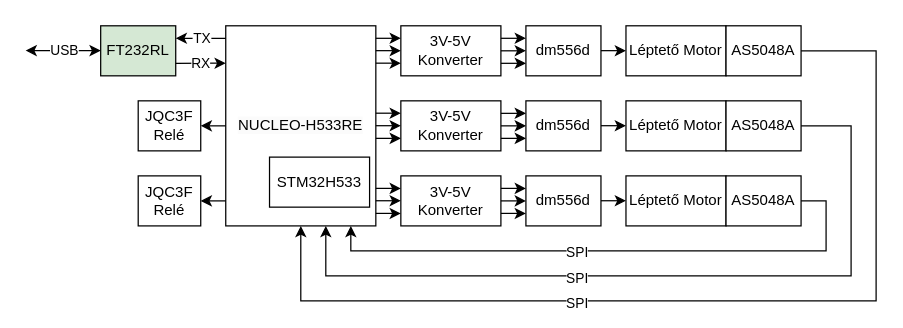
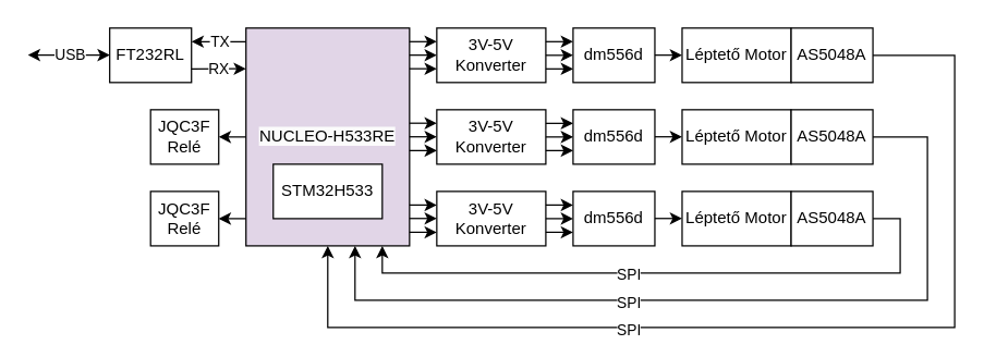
  <mxCell id="0" />
  <mxCell id="1" parent="0" />
- <mxCell id="2" value="&lt;font style=&quot;&quot;&gt;&lt;span style=&quot;color: rgb(0, 0, 0); font-family: Helvetica; font-style: normal; font-variant-ligatures: normal; font-variant-caps: normal; font-weight: 400; letter-spacing: normal; orphans: 2; text-align: center; text-indent: 0px; text-transform: none; widows: 2; word-spacing: 0px; -webkit-text-stroke-width: 0px; white-space: normal; background-color: rgb(251, 251, 251); text-decoration-thickness: initial; text-decoration-style: initial; text-decoration-color: initial; float: none; display: inline !important;&quot;&gt;&lt;font&gt;NUCLEO-H533RE&lt;/font&gt;&lt;/span&gt;&lt;br&gt;&lt;/font&gt;" style="rounded=0;whiteSpace=wrap;html=1;" vertex="1" parent="1"><mxGeometry x="180" y="20" width="120" height="160" as="geometry" /></mxCell>
- <mxCell id="3" value="&lt;font&gt;STM32H533&lt;/font&gt;" style="rounded=0;whiteSpace=wrap;html=1;" vertex="1" parent="1"><mxGeometry x="215" y="125" width="80" height="40" as="geometry" /></mxCell>
+ <mxCell id="2" value="&lt;font style=&quot;&quot;&gt;&lt;span style=&quot;color: rgb(0, 0, 0); font-family: Helvetica; font-style: normal; font-variant-ligatures: normal; font-variant-caps: normal; font-weight: 400; letter-spacing: normal; orphans: 2; text-align: center; text-indent: 0px; text-transform: none; widows: 2; word-spacing: 0px; -webkit-text-stroke-width: 0px; white-space: normal; background-color: rgb(251, 251, 251); text-decoration-thickness: initial; text-decoration-style: initial; text-decoration-color: initial; float: none; display: inline !important;&quot;&gt;&lt;font&gt;NUCLEO-H533RE&lt;/font&gt;&lt;/span&gt;&lt;br&gt;&lt;/font&gt;" style="rounded=0;whiteSpace=wrap;html=1;fillColor=#e1d5e7;" vertex="1" parent="1"><mxGeometry x="180" y="20" width="120" height="160" as="geometry" /></mxCell>
+ <mxCell id="3" value="&lt;font&gt;STM32H533&lt;/font&gt;" style="rounded=0;whiteSpace=wrap;html=1;" vertex="1" parent="1"><mxGeometry x="200" y="120" width="80" height="40" as="geometry" /></mxCell>
  <mxCell id="4" value="&lt;font&gt;3V-5V Konverter&lt;/font&gt;" style="rounded=0;whiteSpace=wrap;html=1;" vertex="1" parent="1"><mxGeometry x="320" y="20" width="80" height="40" as="geometry" /></mxCell>
  <mxCell id="5" value="dm556d" style="rounded=0;whiteSpace=wrap;html=1;" vertex="1" parent="1"><mxGeometry x="420" y="20" width="60" height="40" as="geometry" /></mxCell>
  <mxCell id="6" value="Léptető Motor" style="rounded=0;whiteSpace=wrap;html=1;" vertex="1" parent="1"><mxGeometry x="500" y="20" width="80" height="40" as="geometry" /></mxCell>
  <mxCell id="7" value="AS5048A" style="rounded=0;whiteSpace=wrap;html=1;" vertex="1" parent="1"><mxGeometry x="580" y="20" width="60" height="40" as="geometry" /></mxCell>
  <mxCell id="8" value="" style="endArrow=classic;html=1;rounded=0;exitX=1;exitY=0.5;exitDx=0;exitDy=0;entryX=0;entryY=0.5;entryDx=0;entryDy=0;" edge="1" parent="1" source="4" target="5"><mxGeometry width="50" height="50" relative="1" as="geometry"><mxPoint x="390" y="0" as="sourcePoint" /><mxPoint x="410.24" y="0" as="targetPoint" /></mxGeometry></mxCell>
  <mxCell id="9" value="" style="endArrow=classic;html=1;rounded=0;exitX=1;exitY=0.5;exitDx=0;exitDy=0;entryX=0;entryY=0.5;entryDx=0;entryDy=0;" edge="1" parent="1"><mxGeometry width="50" height="50" relative="1" as="geometry"><mxPoint x="300" y="39.88" as="sourcePoint" /><mxPoint x="320" y="39.88" as="targetPoint" /></mxGeometry></mxCell>
  <mxCell id="10" value="" style="endArrow=classic;html=1;rounded=0;exitX=1;exitY=0.5;exitDx=0;exitDy=0;entryX=0;entryY=0.5;entryDx=0;entryDy=0;" edge="1" parent="1"><mxGeometry width="50" height="50" relative="1" as="geometry"><mxPoint x="480" y="39.88" as="sourcePoint" /><mxPoint x="500" y="39.88" as="targetPoint" /></mxGeometry></mxCell>
  <mxCell id="11" value="&lt;font&gt;3V-5V Konverter&lt;/font&gt;" style="rounded=0;whiteSpace=wrap;html=1;" vertex="1" parent="1"><mxGeometry x="320" y="80" width="80" height="40" as="geometry" /></mxCell>
  <mxCell id="12" value="dm556d" style="rounded=0;whiteSpace=wrap;html=1;" vertex="1" parent="1"><mxGeometry x="420" y="80" width="60" height="40" as="geometry" /></mxCell>
  <mxCell id="13" value="Léptető Motor" style="rounded=0;whiteSpace=wrap;html=1;" vertex="1" parent="1"><mxGeometry x="500" y="80" width="80" height="40" as="geometry" /></mxCell>
  <mxCell id="14" value="AS5048A" style="rounded=0;whiteSpace=wrap;html=1;" vertex="1" parent="1"><mxGeometry x="580" y="80" width="60" height="40" as="geometry" /></mxCell>
  <mxCell id="15" value="" style="endArrow=classic;html=1;rounded=0;exitX=1;exitY=0.5;exitDx=0;exitDy=0;entryX=0;entryY=0.5;entryDx=0;entryDy=0;" edge="1" parent="1" source="11" target="12"><mxGeometry width="50" height="50" relative="1" as="geometry"><mxPoint x="390" y="60" as="sourcePoint" /><mxPoint x="410.24" y="60" as="targetPoint" /></mxGeometry></mxCell>
  <mxCell id="16" value="" style="endArrow=classic;html=1;rounded=0;exitX=1;exitY=0.5;exitDx=0;exitDy=0;entryX=0;entryY=0.5;entryDx=0;entryDy=0;" edge="1" parent="1"><mxGeometry width="50" height="50" relative="1" as="geometry"><mxPoint x="300" y="99.88" as="sourcePoint" /><mxPoint x="320" y="99.88" as="targetPoint" /></mxGeometry></mxCell>
  <mxCell id="17" value="" style="endArrow=classic;html=1;rounded=0;exitX=1;exitY=0.5;exitDx=0;exitDy=0;entryX=0;entryY=0.5;entryDx=0;entryDy=0;" edge="1" parent="1"><mxGeometry width="50" height="50" relative="1" as="geometry"><mxPoint x="480" y="99.88" as="sourcePoint" /><mxPoint x="500" y="99.88" as="targetPoint" /></mxGeometry></mxCell>
  <mxCell id="18" value="&lt;font&gt;3V-5V Konverter&lt;/font&gt;" style="rounded=0;whiteSpace=wrap;html=1;" vertex="1" parent="1"><mxGeometry x="320" y="140" width="80" height="40" as="geometry" /></mxCell>
  <mxCell id="19" value="dm556d" style="rounded=0;whiteSpace=wrap;html=1;" vertex="1" parent="1"><mxGeometry x="420" y="140" width="60" height="40" as="geometry" /></mxCell>
  <mxCell id="20" value="Léptető Motor" style="rounded=0;whiteSpace=wrap;html=1;" vertex="1" parent="1"><mxGeometry x="500" y="140" width="80" height="40" as="geometry" /></mxCell>
  <mxCell id="21" value="AS5048A" style="rounded=0;whiteSpace=wrap;html=1;" vertex="1" parent="1"><mxGeometry x="580" y="140" width="60" height="40" as="geometry" /></mxCell>
  <mxCell id="22" value="" style="endArrow=classic;html=1;rounded=0;exitX=1;exitY=0.5;exitDx=0;exitDy=0;entryX=0;entryY=0.5;entryDx=0;entryDy=0;" edge="1" parent="1" source="18" target="19"><mxGeometry width="50" height="50" relative="1" as="geometry"><mxPoint x="390" y="120" as="sourcePoint" /><mxPoint x="410.24" y="120" as="targetPoint" /></mxGeometry></mxCell>
  <mxCell id="23" value="" style="endArrow=classic;html=1;rounded=0;exitX=1;exitY=0.5;exitDx=0;exitDy=0;entryX=0;entryY=0.5;entryDx=0;entryDy=0;" edge="1" parent="1"><mxGeometry width="50" height="50" relative="1" as="geometry"><mxPoint x="300" y="159.88" as="sourcePoint" /><mxPoint x="320" y="159.88" as="targetPoint" /></mxGeometry></mxCell>
  <mxCell id="24" value="" style="endArrow=classic;html=1;rounded=0;exitX=1;exitY=0.5;exitDx=0;exitDy=0;entryX=0;entryY=0.5;entryDx=0;entryDy=0;" edge="1" parent="1"><mxGeometry width="50" height="50" relative="1" as="geometry"><mxPoint x="480" y="159.88" as="sourcePoint" /><mxPoint x="500" y="159.88" as="targetPoint" /></mxGeometry></mxCell>
  <mxCell id="25" value="" style="endArrow=classic;html=1;rounded=0;exitX=1;exitY=0.5;exitDx=0;exitDy=0;" edge="1" parent="1" source="21"><mxGeometry width="50" height="50" relative="1" as="geometry"><mxPoint x="680" y="150" as="sourcePoint" /><mxPoint x="280" y="180" as="targetPoint" /><Array as="points"><mxPoint x="660" y="160" /><mxPoint x="660" y="200" /><mxPoint x="280" y="200" /></Array></mxGeometry></mxCell>
  <mxCell id="26" value="SPI" style="edgeLabel;html=1;align=center;verticalAlign=middle;resizable=0;points=[];" vertex="1" connectable="0" parent="25"><mxGeometry x="0.087" relative="1" as="geometry"><mxPoint x="-10" as="offset" /></mxGeometry></mxCell>
  <mxCell id="27" value="" style="endArrow=classic;html=1;rounded=0;exitX=1;exitY=0.5;exitDx=0;exitDy=0;" edge="1" parent="1" source="14"><mxGeometry width="50" height="50" relative="1" as="geometry"><mxPoint x="640" y="160" as="sourcePoint" /><mxPoint x="260" y="180" as="targetPoint" /><Array as="points"><mxPoint x="680" y="100" /><mxPoint x="680" y="220" /><mxPoint x="260" y="220" /></Array></mxGeometry></mxCell>
  <mxCell id="28" value="SPI" style="edgeLabel;html=1;align=center;verticalAlign=middle;resizable=0;points=[];" vertex="1" connectable="0" parent="27"><mxGeometry x="0.191" y="1" relative="1" as="geometry"><mxPoint x="-11" as="offset" /></mxGeometry></mxCell>
  <mxCell id="29" value="" style="endArrow=classic;html=1;rounded=0;exitX=1;exitY=0.5;exitDx=0;exitDy=0;" edge="1" parent="1" source="7"><mxGeometry width="50" height="50" relative="1" as="geometry"><mxPoint x="640" y="100" as="sourcePoint" /><mxPoint x="240" y="180" as="targetPoint" /><Array as="points"><mxPoint x="700" y="40" /><mxPoint x="700" y="240" /><mxPoint x="240" y="240" /></Array></mxGeometry></mxCell>
  <mxCell id="30" value="SPI" style="edgeLabel;html=1;align=center;verticalAlign=middle;resizable=0;points=[];" vertex="1" connectable="0" parent="29"><mxGeometry x="0.251" y="1" relative="1" as="geometry"><mxPoint x="-12" as="offset" /></mxGeometry></mxCell>
  <mxCell id="31" value="JQC3F Relé" style="rounded=0;whiteSpace=wrap;html=1;" vertex="1" parent="1"><mxGeometry x="110" y="140" width="50" height="40" as="geometry" /></mxCell>
- <mxCell id="32" value="FT232RL" style="rounded=0;whiteSpace=wrap;html=1;fillColor=#d5e8d4;" vertex="1" parent="1"><mxGeometry x="80" y="20" width="60" height="40" as="geometry" /></mxCell>
+ <mxCell id="32" value="FT232RL" style="rounded=0;whiteSpace=wrap;html=1;" vertex="1" parent="1"><mxGeometry x="80" y="20" width="60" height="40" as="geometry" /></mxCell>
  <mxCell id="33" value="" style="endArrow=classic;html=1;rounded=0;" edge="1" parent="1"><mxGeometry width="50" height="50" relative="1" as="geometry"><mxPoint x="180" y="160" as="sourcePoint" /><mxPoint x="160" y="160" as="targetPoint" /></mxGeometry></mxCell>
  <mxCell id="34" value="JQC3F Relé" style="rounded=0;whiteSpace=wrap;html=1;" vertex="1" parent="1"><mxGeometry x="110" y="80" width="50" height="40" as="geometry" /></mxCell>
  <mxCell id="35" value="" style="endArrow=classic;html=1;rounded=0;" edge="1" parent="1"><mxGeometry width="50" height="50" relative="1" as="geometry"><mxPoint x="180" y="100" as="sourcePoint" /><mxPoint x="160" y="100" as="targetPoint" /></mxGeometry></mxCell>
  <mxCell id="36" value="" style="endArrow=classic;startArrow=classic;html=1;rounded=0;entryX=0;entryY=0.5;entryDx=0;entryDy=0;" edge="1" parent="1"><mxGeometry width="50" height="50" relative="1" as="geometry"><mxPoint x="20" y="39.84" as="sourcePoint" /><mxPoint x="80" y="39.84" as="targetPoint" /></mxGeometry></mxCell>
  <mxCell id="37" value="USB" style="edgeLabel;html=1;align=center;verticalAlign=middle;resizable=0;points=[];" vertex="1" connectable="0" parent="36"><mxGeometry x="-0.271" y="-1" relative="1" as="geometry"><mxPoint x="8" y="-1" as="offset" /></mxGeometry></mxCell>
  <mxCell id="38" value="" style="endArrow=classic;html=1;rounded=0;entryX=1;entryY=0.25;entryDx=0;entryDy=0;" edge="1" parent="1" target="32"><mxGeometry width="50" height="50" relative="1" as="geometry"><mxPoint x="180" y="30" as="sourcePoint" /><mxPoint x="160" y="30" as="targetPoint" /></mxGeometry></mxCell>
  <mxCell id="39" value="TX" style="edgeLabel;html=1;align=center;verticalAlign=middle;resizable=0;points=[];" vertex="1" connectable="0" parent="38"><mxGeometry x="-0.197" y="-1" relative="1" as="geometry"><mxPoint x="-4" as="offset" /></mxGeometry></mxCell>
  <mxCell id="40" value="" style="endArrow=classic;html=1;rounded=0;exitX=1;exitY=0.75;exitDx=0;exitDy=0;entryX=0;entryY=0.5;entryDx=0;entryDy=0;" edge="1" parent="1" source="32"><mxGeometry width="50" height="50" relative="1" as="geometry"><mxPoint x="160" y="49.88" as="sourcePoint" /><mxPoint x="180" y="49.88" as="targetPoint" /></mxGeometry></mxCell>
  <mxCell id="41" value="RX" style="edgeLabel;html=1;align=center;verticalAlign=middle;resizable=0;points=[];" vertex="1" connectable="0" parent="40"><mxGeometry x="0.254" relative="1" as="geometry"><mxPoint x="-5" as="offset" /></mxGeometry></mxCell>
  <mxCell id="42" value="" style="endArrow=classic;html=1;rounded=0;exitX=1;exitY=0.5;exitDx=0;exitDy=0;entryX=0;entryY=0.5;entryDx=0;entryDy=0;" edge="1" parent="1"><mxGeometry width="50" height="50" relative="1" as="geometry"><mxPoint x="300" y="49.88" as="sourcePoint" /><mxPoint x="320" y="49.88" as="targetPoint" /></mxGeometry></mxCell>
  <mxCell id="43" value="" style="endArrow=classic;html=1;rounded=0;exitX=1;exitY=0.5;exitDx=0;exitDy=0;entryX=0;entryY=0.5;entryDx=0;entryDy=0;" edge="1" parent="1"><mxGeometry width="50" height="50" relative="1" as="geometry"><mxPoint x="300" y="30" as="sourcePoint" /><mxPoint x="320" y="30" as="targetPoint" /></mxGeometry></mxCell>
  <mxCell id="44" value="" style="endArrow=classic;html=1;rounded=0;exitX=1;exitY=0.5;exitDx=0;exitDy=0;entryX=0;entryY=0.5;entryDx=0;entryDy=0;" edge="1" parent="1"><mxGeometry width="50" height="50" relative="1" as="geometry"><mxPoint x="400" y="30" as="sourcePoint" /><mxPoint x="420" y="30" as="targetPoint" /></mxGeometry></mxCell>
  <mxCell id="45" value="" style="endArrow=classic;html=1;rounded=0;exitX=1;exitY=0.5;exitDx=0;exitDy=0;entryX=0;entryY=0.5;entryDx=0;entryDy=0;" edge="1" parent="1"><mxGeometry width="50" height="50" relative="1" as="geometry"><mxPoint x="400" y="50" as="sourcePoint" /><mxPoint x="420" y="50" as="targetPoint" /></mxGeometry></mxCell>
  <mxCell id="46" value="" style="endArrow=classic;html=1;rounded=0;exitX=1;exitY=0.5;exitDx=0;exitDy=0;entryX=0;entryY=0.5;entryDx=0;entryDy=0;" edge="1" parent="1"><mxGeometry width="50" height="50" relative="1" as="geometry"><mxPoint x="300" y="89.88" as="sourcePoint" /><mxPoint x="320" y="89.88" as="targetPoint" /></mxGeometry></mxCell>
  <mxCell id="47" value="" style="endArrow=classic;html=1;rounded=0;exitX=1;exitY=0.5;exitDx=0;exitDy=0;entryX=0;entryY=0.5;entryDx=0;entryDy=0;" edge="1" parent="1"><mxGeometry width="50" height="50" relative="1" as="geometry"><mxPoint x="300" y="110" as="sourcePoint" /><mxPoint x="320" y="110" as="targetPoint" /></mxGeometry></mxCell>
  <mxCell id="48" value="" style="endArrow=classic;html=1;rounded=0;exitX=1;exitY=0.5;exitDx=0;exitDy=0;entryX=0;entryY=0.5;entryDx=0;entryDy=0;" edge="1" parent="1"><mxGeometry width="50" height="50" relative="1" as="geometry"><mxPoint x="300" y="150" as="sourcePoint" /><mxPoint x="320" y="150" as="targetPoint" /></mxGeometry></mxCell>
  <mxCell id="49" value="" style="endArrow=classic;html=1;rounded=0;exitX=1;exitY=0.5;exitDx=0;exitDy=0;entryX=0;entryY=0.5;entryDx=0;entryDy=0;" edge="1" parent="1"><mxGeometry width="50" height="50" relative="1" as="geometry"><mxPoint x="300" y="170" as="sourcePoint" /><mxPoint x="320" y="170" as="targetPoint" /></mxGeometry></mxCell>
  <mxCell id="50" value="" style="endArrow=classic;html=1;rounded=0;exitX=1;exitY=0.5;exitDx=0;exitDy=0;entryX=0;entryY=0.5;entryDx=0;entryDy=0;" edge="1" parent="1"><mxGeometry width="50" height="50" relative="1" as="geometry"><mxPoint x="400" y="170" as="sourcePoint" /><mxPoint x="420" y="170" as="targetPoint" /></mxGeometry></mxCell>
  <mxCell id="51" value="" style="endArrow=classic;html=1;rounded=0;exitX=1;exitY=0.5;exitDx=0;exitDy=0;entryX=0;entryY=0.5;entryDx=0;entryDy=0;" edge="1" parent="1"><mxGeometry width="50" height="50" relative="1" as="geometry"><mxPoint x="400" y="110" as="sourcePoint" /><mxPoint x="420" y="110" as="targetPoint" /></mxGeometry></mxCell>
  <mxCell id="52" value="" style="endArrow=classic;html=1;rounded=0;exitX=1;exitY=0.5;exitDx=0;exitDy=0;entryX=0;entryY=0.5;entryDx=0;entryDy=0;" edge="1" parent="1"><mxGeometry width="50" height="50" relative="1" as="geometry"><mxPoint x="400" y="90" as="sourcePoint" /><mxPoint x="420" y="90" as="targetPoint" /></mxGeometry></mxCell>
  <mxCell id="53" value="" style="endArrow=classic;html=1;rounded=0;exitX=1;exitY=0.5;exitDx=0;exitDy=0;entryX=0;entryY=0.5;entryDx=0;entryDy=0;" edge="1" parent="1"><mxGeometry width="50" height="50" relative="1" as="geometry"><mxPoint x="400" y="150" as="sourcePoint" /><mxPoint x="420" y="150" as="targetPoint" /></mxGeometry></mxCell>
